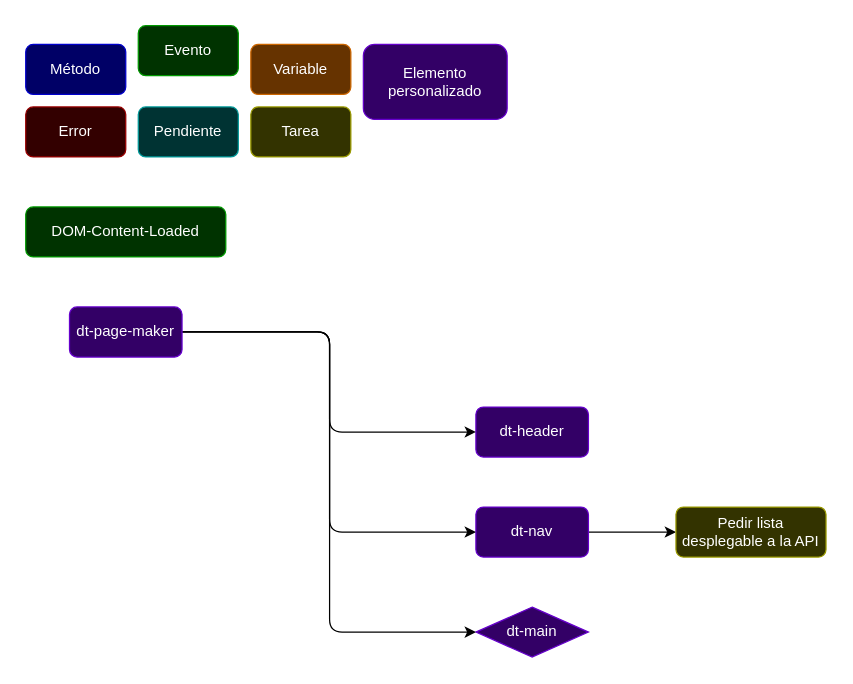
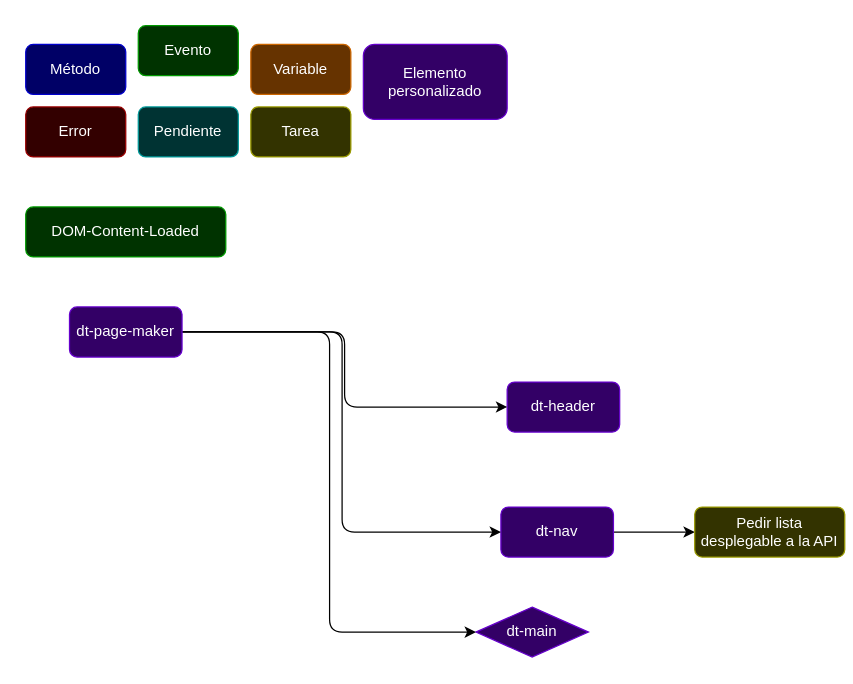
  <mxCell id="0" />
  <mxCell id="1" parent="0" />
  <mxCell id="2" value="Elemento&lt;br&gt;personalizado" style="rounded=1;whiteSpace=wrap;html=1;fillColor=#330066;fontColor=#ffffff;strokeColor=#6600CC;gradientColor=none;" parent="1" vertex="1"><mxGeometry x="290" y="35" width="115" height="60" as="geometry" /></mxCell>
  <mxCell id="3" value="Método" style="rounded=1;whiteSpace=wrap;html=1;fillColor=#000066;fontColor=#ffffff;strokeColor=#0000CC;gradientColor=none;" parent="1" vertex="1"><mxGeometry x="20" y="35" width="80" height="40" as="geometry" /></mxCell>
  <mxCell id="4" value="Evento" style="rounded=1;whiteSpace=wrap;html=1;fillColor=#003300;fontColor=#ffffff;strokeColor=#009900;gradientColor=none;" parent="1" vertex="1"><mxGeometry x="110" y="20" width="80" height="40" as="geometry" /></mxCell>
  <mxCell id="5" value="Variable" style="rounded=1;whiteSpace=wrap;html=1;fillColor=#663300;fontColor=#ffffff;strokeColor=#CC6600;gradientColor=none;" parent="1" vertex="1"><mxGeometry x="200" y="35" width="80" height="40" as="geometry" /></mxCell>
  <mxCell id="6" value="Tarea" style="rounded=1;whiteSpace=wrap;html=1;fillColor=#333300;fontColor=#ffffff;strokeColor=#999900;gradientColor=none;" parent="1" vertex="1"><mxGeometry x="200" y="85" width="80" height="40" as="geometry" /></mxCell>
  <mxCell id="7" value="Error" style="rounded=1;whiteSpace=wrap;html=1;fillColor=#330000;fontColor=#ffffff;strokeColor=#990000;gradientColor=none;" parent="1" vertex="1"><mxGeometry x="20" y="85" width="80" height="40" as="geometry" /></mxCell>
  <mxCell id="8" value="Pendiente" style="rounded=1;whiteSpace=wrap;html=1;fillColor=#003333;fontColor=#ffffff;strokeColor=#009999;gradientColor=none;" parent="1" vertex="1"><mxGeometry x="110" y="85" width="80" height="40" as="geometry" /></mxCell>
- <mxCell id="9" value="dt-header" style="rounded=1;whiteSpace=wrap;html=1;fillColor=#330066;fontColor=#ffffff;strokeColor=#6600CC;gradientColor=none;" parent="1" vertex="1"><mxGeometry x="380" y="325" width="90" height="40" as="geometry" /></mxCell>
+ <mxCell id="9" value="dt-header" style="rounded=1;whiteSpace=wrap;html=1;fillColor=#330066;fontColor=#ffffff;strokeColor=#6600CC;gradientColor=none;" parent="1" vertex="1"><mxGeometry x="405" y="305" width="90" height="40" as="geometry" /></mxCell>
  <mxCell id="10" style="edgeStyle=elbowEdgeStyle;rounded=0;html=1;entryX=0;entryY=0.5;entryDx=0;entryDy=0;" parent="1" source="11" target="14" edge="1"><mxGeometry relative="1" as="geometry" /></mxCell>
- <mxCell id="11" value="dt-nav" style="rounded=1;whiteSpace=wrap;html=1;fillColor=#330066;fontColor=#ffffff;strokeColor=#6600CC;gradientColor=none;" parent="1" vertex="1"><mxGeometry x="380" y="405" width="90" height="40" as="geometry" /></mxCell>
+ <mxCell id="11" value="dt-nav" style="rounded=1;whiteSpace=wrap;html=1;fillColor=#330066;fontColor=#ffffff;strokeColor=#6600CC;gradientColor=none;" parent="1" vertex="1"><mxGeometry x="400" y="405" width="90" height="40" as="geometry" /></mxCell>
  <mxCell id="12" value="dt-main" style="rhombus;whiteSpace=wrap;html=1;fillColor=#330066;fontColor=#ffffff;strokeColor=#6600CC;gradientColor=none;" parent="1" vertex="1"><mxGeometry x="380" y="485" width="90" height="40" as="geometry" /></mxCell>
  <mxCell id="13" value="DOM-Content-Loaded" style="rounded=1;whiteSpace=wrap;html=1;fillColor=#003300;fontColor=#ffffff;strokeColor=#009900;gradientColor=none;" parent="1" vertex="1"><mxGeometry x="20" y="165" width="160" height="40" as="geometry" /></mxCell>
- <mxCell id="14" value="Pedir lista desplegable a la API" style="rounded=1;whiteSpace=wrap;html=1;fillColor=#333300;fontColor=#ffffff;strokeColor=#999900;gradientColor=none;" parent="1" vertex="1"><mxGeometry x="540" y="405" width="120" height="40" as="geometry" /></mxCell>
+ <mxCell id="14" value="Pedir lista desplegable a la API" style="rounded=1;whiteSpace=wrap;html=1;fillColor=#333300;fontColor=#ffffff;strokeColor=#999900;gradientColor=none;" parent="1" vertex="1"><mxGeometry x="555" y="405" width="120" height="40" as="geometry" /></mxCell>
  <mxCell id="15" style="edgeStyle=elbowEdgeStyle;html=1;" edge="1" parent="1" source="18" target="9"><mxGeometry relative="1" as="geometry" /></mxCell>
  <mxCell id="16" style="edgeStyle=elbowEdgeStyle;html=1;" edge="1" parent="1" source="18" target="11"><mxGeometry relative="1" as="geometry" /></mxCell>
  <mxCell id="17" style="edgeStyle=elbowEdgeStyle;html=1;" edge="1" parent="1" source="18" target="12"><mxGeometry relative="1" as="geometry" /></mxCell>
  <mxCell id="18" value="dt-page-maker" style="rounded=1;whiteSpace=wrap;html=1;fillColor=#330066;fontColor=#ffffff;strokeColor=#6600CC;gradientColor=none;" vertex="1" parent="1"><mxGeometry x="55" y="245" width="90" height="40" as="geometry" /></mxCell>
